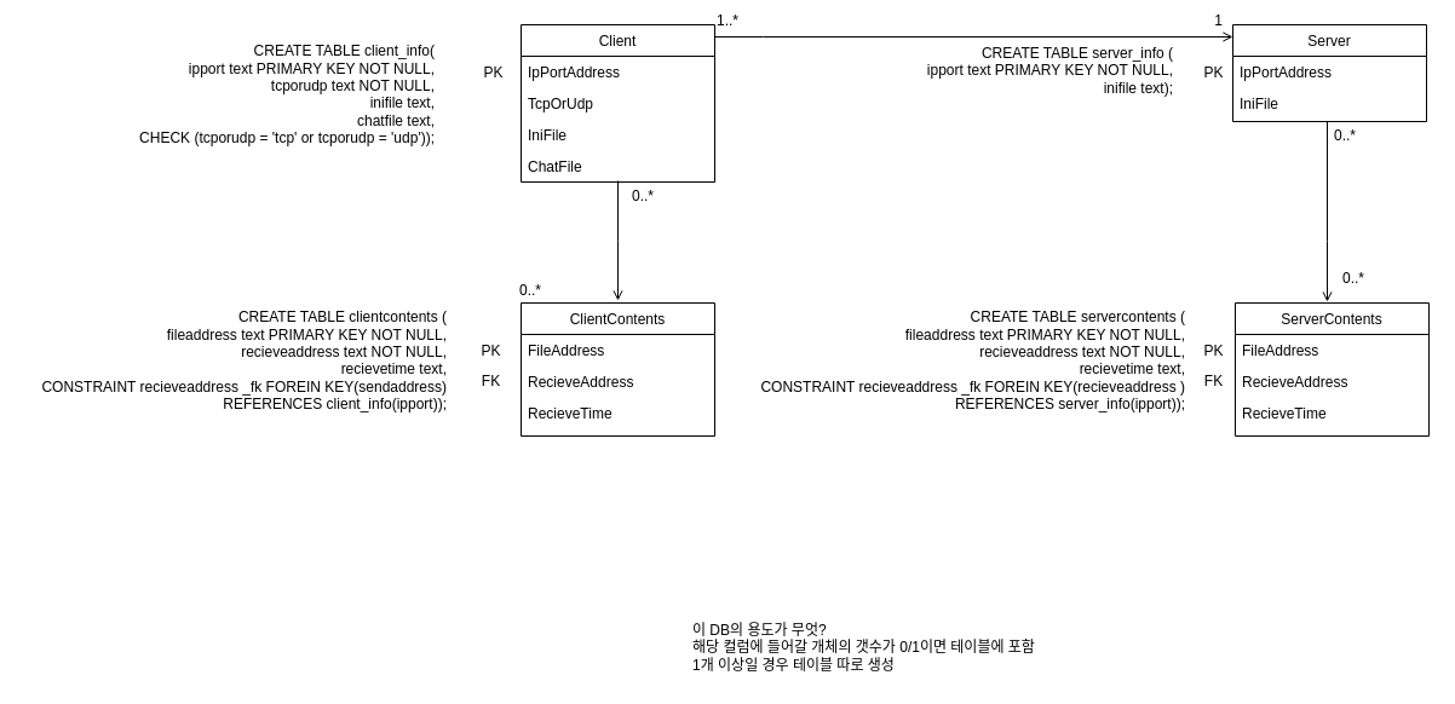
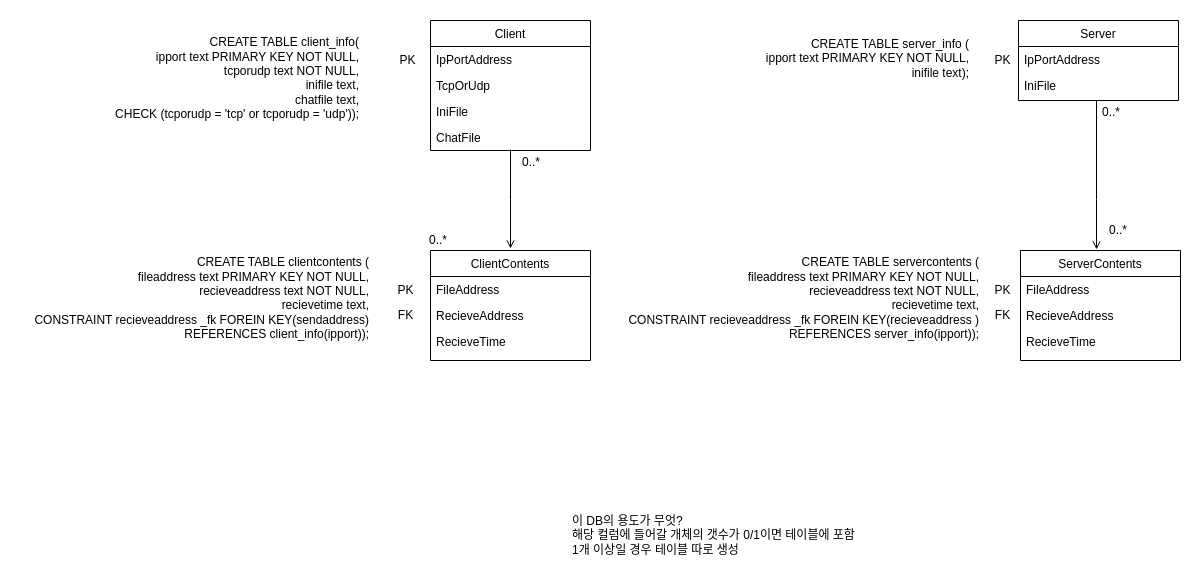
  <mxCell id="0" />
  <mxCell id="1" parent="0" />
  <mxCell id="2" value="Client" style="swimlane;fontStyle=0;align=center;verticalAlign=top;childLayout=stackLayout;horizontal=1;startSize=26;horizontalStack=0;resizeParent=1;resizeLast=0;collapsible=1;marginBottom=0;rounded=0;shadow=0;strokeWidth=1;" parent="1" vertex="1"><mxGeometry x="430" y="20" width="160" height="130" as="geometry"><mxRectangle x="230" y="140" width="160" height="26" as="alternateBounds" /></mxGeometry></mxCell>
  <mxCell id="3" value="IpPortAddress" style="text;align=left;verticalAlign=top;spacingLeft=4;spacingRight=4;overflow=hidden;rotatable=0;points=[[0,0.5],[1,0.5]];portConstraint=eastwest;" parent="2" vertex="1"><mxGeometry y="26" width="160" height="26" as="geometry" /></mxCell>
  <mxCell id="4" value="TcpOrUdp" style="text;align=left;verticalAlign=top;spacingLeft=4;spacingRight=4;overflow=hidden;rotatable=0;points=[[0,0.5],[1,0.5]];portConstraint=eastwest;rounded=0;shadow=0;html=0;" parent="2" vertex="1"><mxGeometry y="52" width="160" height="26" as="geometry" /></mxCell>
  <mxCell id="5" value="IniFile" style="text;align=left;verticalAlign=top;spacingLeft=4;spacingRight=4;overflow=hidden;rotatable=0;points=[[0,0.5],[1,0.5]];portConstraint=eastwest;rounded=0;shadow=0;html=0;" parent="2" vertex="1"><mxGeometry y="78" width="160" height="26" as="geometry" /></mxCell>
  <mxCell id="6" value="ChatFile" style="text;align=left;verticalAlign=top;spacingLeft=4;spacingRight=4;overflow=hidden;rotatable=0;points=[[0,0.5],[1,0.5]];portConstraint=eastwest;rounded=0;shadow=0;html=0;" parent="2" vertex="1"><mxGeometry y="104" width="160" height="26" as="geometry" /></mxCell>
  <mxCell id="7" value="ClientContents" style="swimlane;fontStyle=0;align=center;verticalAlign=top;childLayout=stackLayout;horizontal=1;startSize=26;horizontalStack=0;resizeParent=1;resizeLast=0;collapsible=1;marginBottom=0;rounded=0;shadow=0;strokeWidth=1;" parent="1" vertex="1"><mxGeometry x="430" y="250" width="160" height="110" as="geometry"><mxRectangle x="130" y="380" width="160" height="26" as="alternateBounds" /></mxGeometry></mxCell>
  <mxCell id="8" value="FileAddress" style="text;align=left;verticalAlign=top;spacingLeft=4;spacingRight=4;overflow=hidden;rotatable=0;points=[[0,0.5],[1,0.5]];portConstraint=eastwest;" parent="7" vertex="1"><mxGeometry y="26" width="160" height="26" as="geometry" /></mxCell>
  <mxCell id="9" value="RecieveAddress" style="text;align=left;verticalAlign=top;spacingLeft=4;spacingRight=4;overflow=hidden;rotatable=0;points=[[0,0.5],[1,0.5]];portConstraint=eastwest;" parent="7" vertex="1"><mxGeometry y="52" width="160" height="26" as="geometry" /></mxCell>
  <mxCell id="10" value="RecieveTime" style="text;align=left;verticalAlign=top;spacingLeft=4;spacingRight=4;overflow=hidden;rotatable=0;points=[[0,0.5],[1,0.5]];portConstraint=eastwest;" parent="7" vertex="1"><mxGeometry y="78" width="160" height="26" as="geometry" /></mxCell>
  <mxCell id="11" value="Server" style="swimlane;fontStyle=0;align=center;verticalAlign=top;childLayout=stackLayout;horizontal=1;startSize=26;horizontalStack=0;resizeParent=1;resizeLast=0;collapsible=1;marginBottom=0;rounded=0;shadow=0;strokeWidth=1;" parent="1" vertex="1"><mxGeometry x="1018" y="20" width="160" height="80" as="geometry"><mxRectangle x="550" y="140" width="160" height="26" as="alternateBounds" /></mxGeometry></mxCell>
  <mxCell id="12" value="IpPortAddress" style="text;align=left;verticalAlign=top;spacingLeft=4;spacingRight=4;overflow=hidden;rotatable=0;points=[[0,0.5],[1,0.5]];portConstraint=eastwest;rounded=0;shadow=0;html=0;" parent="11" vertex="1"><mxGeometry y="26" width="160" height="26" as="geometry" /></mxCell>
  <mxCell id="13" value="IniFile" style="text;align=left;verticalAlign=top;spacingLeft=4;spacingRight=4;overflow=hidden;rotatable=0;points=[[0,0.5],[1,0.5]];portConstraint=eastwest;rounded=0;shadow=0;html=0;" vertex="1" parent="11"><mxGeometry y="52" width="160" height="26" as="geometry" /></mxCell>
- <mxCell id="14" value="" style="endArrow=open;shadow=0;strokeWidth=1;rounded=0;endFill=1;edgeStyle=elbowEdgeStyle;elbow=vertical;" parent="1" source="2" target="11" edge="1"><mxGeometry x="0.5" y="41" relative="1" as="geometry"><mxPoint x="590" y="92" as="sourcePoint" /><mxPoint x="750" y="92" as="targetPoint" /><mxPoint x="-40" y="32" as="offset" /><Array as="points"><mxPoint x="630" y="30" /><mxPoint x="640" y="110" /></Array></mxGeometry></mxCell>
- <mxCell id="15" value="1..*" style="resizable=0;align=left;verticalAlign=bottom;labelBackgroundColor=none;fontSize=12;" parent="14" connectable="0" vertex="1"><mxGeometry x="-1" relative="1" as="geometry"><mxPoint y="-5" as="offset" /></mxGeometry></mxCell>
- <mxCell id="16" value="1" style="resizable=0;align=right;verticalAlign=bottom;labelBackgroundColor=none;fontSize=12;" parent="14" connectable="0" vertex="1"><mxGeometry x="1" relative="1" as="geometry"><mxPoint x="-7" y="-5" as="offset" /></mxGeometry></mxCell>
  <mxCell id="17" value="0..*" style="resizable=0;align=left;verticalAlign=bottom;labelBackgroundColor=none;fontSize=12;" parent="1" connectable="0" vertex="1"><mxGeometry x="520" y="170" as="geometry" /></mxCell>
  <mxCell id="18" value="PK" style="text;html=1;align=center;verticalAlign=middle;resizable=0;points=[];autosize=1;strokeColor=none;" parent="1" vertex="1"><mxGeometry x="390" y="280" width="30" height="20" as="geometry" /></mxCell>
  <mxCell id="19" value="FK" style="text;html=1;align=center;verticalAlign=middle;resizable=0;points=[];autosize=1;strokeColor=none;" parent="1" vertex="1"><mxGeometry x="390" y="305" width="30" height="20" as="geometry" /></mxCell>
  <mxCell id="20" value="PK" style="text;html=1;align=center;verticalAlign=middle;resizable=0;points=[];autosize=1;strokeColor=none;" parent="1" vertex="1"><mxGeometry x="392" y="50" width="30" height="20" as="geometry" /></mxCell>
  <mxCell id="21" value="PK" style="text;html=1;align=center;verticalAlign=middle;resizable=0;points=[];autosize=1;strokeColor=none;" parent="1" vertex="1"><mxGeometry x="987" y="50" width="30" height="20" as="geometry" /></mxCell>
  <mxCell id="22" value="" style="endArrow=open;shadow=0;strokeWidth=1;rounded=0;endFill=1;edgeStyle=elbowEdgeStyle;elbow=vertical;" parent="1" edge="1"><mxGeometry x="0.5" y="41" relative="1" as="geometry"><mxPoint x="510" y="149" as="sourcePoint" /><mxPoint x="510" y="248" as="targetPoint" /><mxPoint x="-40" y="32" as="offset" /></mxGeometry></mxCell>
  <mxCell id="23" value="0..*" style="resizable=0;align=left;verticalAlign=bottom;labelBackgroundColor=none;fontSize=12;" parent="1" connectable="0" vertex="1"><mxGeometry x="440" y="250" as="geometry"><mxPoint x="-13" y="-2" as="offset" /></mxGeometry></mxCell>
  <mxCell id="24" value="" style="endArrow=open;shadow=0;strokeWidth=1;rounded=0;endFill=1;edgeStyle=elbowEdgeStyle;elbow=vertical;" parent="1" edge="1"><mxGeometry x="0.5" y="41" relative="1" as="geometry"><mxPoint x="1096" y="100" as="sourcePoint" /><mxPoint x="1096" y="249" as="targetPoint" /><mxPoint x="-40" y="32" as="offset" /><Array as="points"><mxPoint x="1040" y="199" /><mxPoint x="1070" y="199" /><mxPoint x="1040" y="199" /></Array></mxGeometry></mxCell>
  <mxCell id="25" value="0..*" style="resizable=0;align=left;verticalAlign=bottom;labelBackgroundColor=none;fontSize=12;" parent="1" connectable="0" vertex="1"><mxGeometry x="1100" y="120" as="geometry" /></mxCell>
  <mxCell id="26" value="0..*" style="resizable=0;align=left;verticalAlign=bottom;labelBackgroundColor=none;fontSize=12;" parent="1" connectable="0" vertex="1"><mxGeometry x="1120" y="240" as="geometry"><mxPoint x="-13" y="-2" as="offset" /></mxGeometry></mxCell>
  <mxCell id="27" value="CREATE TABLE client_info(&lt;br&gt;ipport text PRIMARY KEY NOT NULL,&lt;br&gt;tcporudp text NOT NULL,&lt;br&gt;inifile text,&lt;br&gt;chatfile text,&lt;br&gt;&amp;nbsp;CHECK (tcporudp = 'tcp' or tcporudp = 'udp'));&lt;br&gt;&amp;nbsp;&amp;nbsp;" style="text;html=1;align=right;verticalAlign=middle;resizable=0;points=[];autosize=1;strokeColor=none;" vertex="1" parent="1"><mxGeometry x="100" y="35" width="260" height="100" as="geometry" /></mxCell>
  <mxCell id="28" value="CREATE TABLE clientcontents (&lt;br&gt;fileaddress text PRIMARY KEY NOT NULL,&lt;br&gt;recieveaddress text NOT NULL,&lt;br&gt;recievetime text,&lt;br&gt;CONSTRAINT recieveaddress&amp;nbsp;_fk FOREIN KEY(sendaddress)&lt;br&gt;&amp;nbsp;REFERENCES client_info(ipport));&lt;br&gt;&amp;nbsp;&amp;nbsp;" style="text;html=1;align=right;verticalAlign=middle;resizable=0;points=[];autosize=1;strokeColor=none;" vertex="1" parent="1"><mxGeometry x="20" y="255" width="350" height="100" as="geometry" /></mxCell>
  <mxCell id="29" value="이 DB의 용도가 무엇?&lt;br&gt;해당 컬럼에 들어갈 개체의 갯수가 0/1이면 테이블에 포함&lt;br&gt;1개 이상일 경우 테이블 따로 생성" style="text;html=1;align=left;verticalAlign=middle;resizable=0;points=[];autosize=1;strokeColor=none;" vertex="1" parent="1"><mxGeometry x="570" y="510" width="320" height="50" as="geometry" /></mxCell>
  <mxCell id="30" value="CREATE TABLE server_info (&lt;br&gt;ipport text PRIMARY KEY NOT NULL,&lt;br&gt;inifile text);&lt;br&gt;&amp;nbsp;&amp;nbsp;" style="text;html=1;align=right;verticalAlign=middle;resizable=0;points=[];autosize=1;strokeColor=none;" vertex="1" parent="1"><mxGeometry x="750" y="35" width="220" height="60" as="geometry" /></mxCell>
  <mxCell id="31" value="ServerContents" style="swimlane;fontStyle=0;align=center;verticalAlign=top;childLayout=stackLayout;horizontal=1;startSize=26;horizontalStack=0;resizeParent=1;resizeLast=0;collapsible=1;marginBottom=0;rounded=0;shadow=0;strokeWidth=1;" vertex="1" parent="1"><mxGeometry x="1020" y="250" width="160" height="110" as="geometry"><mxRectangle x="130" y="380" width="160" height="26" as="alternateBounds" /></mxGeometry></mxCell>
  <mxCell id="32" value="FileAddress" style="text;align=left;verticalAlign=top;spacingLeft=4;spacingRight=4;overflow=hidden;rotatable=0;points=[[0,0.5],[1,0.5]];portConstraint=eastwest;" vertex="1" parent="31"><mxGeometry y="26" width="160" height="26" as="geometry" /></mxCell>
  <mxCell id="33" value="RecieveAddress" style="text;align=left;verticalAlign=top;spacingLeft=4;spacingRight=4;overflow=hidden;rotatable=0;points=[[0,0.5],[1,0.5]];portConstraint=eastwest;" vertex="1" parent="31"><mxGeometry y="52" width="160" height="26" as="geometry" /></mxCell>
  <mxCell id="34" value="RecieveTime" style="text;align=left;verticalAlign=top;spacingLeft=4;spacingRight=4;overflow=hidden;rotatable=0;points=[[0,0.5],[1,0.5]];portConstraint=eastwest;" vertex="1" parent="31"><mxGeometry y="78" width="160" height="26" as="geometry" /></mxCell>
  <mxCell id="35" value="PK" style="text;html=1;align=center;verticalAlign=middle;resizable=0;points=[];autosize=1;strokeColor=none;" vertex="1" parent="1"><mxGeometry x="987" y="280" width="30" height="20" as="geometry" /></mxCell>
  <mxCell id="36" value="FK" style="text;html=1;align=center;verticalAlign=middle;resizable=0;points=[];autosize=1;strokeColor=none;" vertex="1" parent="1"><mxGeometry x="987" y="305" width="30" height="20" as="geometry" /></mxCell>
  <mxCell id="37" value="CREATE TABLE servercontents (&lt;br&gt;fileaddress text PRIMARY KEY NOT NULL,&lt;br&gt;recieveaddress text NOT NULL,&lt;br&gt;recievetime text,&lt;br&gt;CONSTRAINT recieveaddress&amp;nbsp;_fk FOREIN KEY(recieveaddress )&lt;br&gt;&amp;nbsp;REFERENCES server_info(ipport));&lt;br&gt;&amp;nbsp;&amp;nbsp;" style="text;html=1;align=right;verticalAlign=middle;resizable=0;points=[];autosize=1;strokeColor=none;" vertex="1" parent="1"><mxGeometry x="610" y="255" width="370" height="100" as="geometry" /></mxCell>
